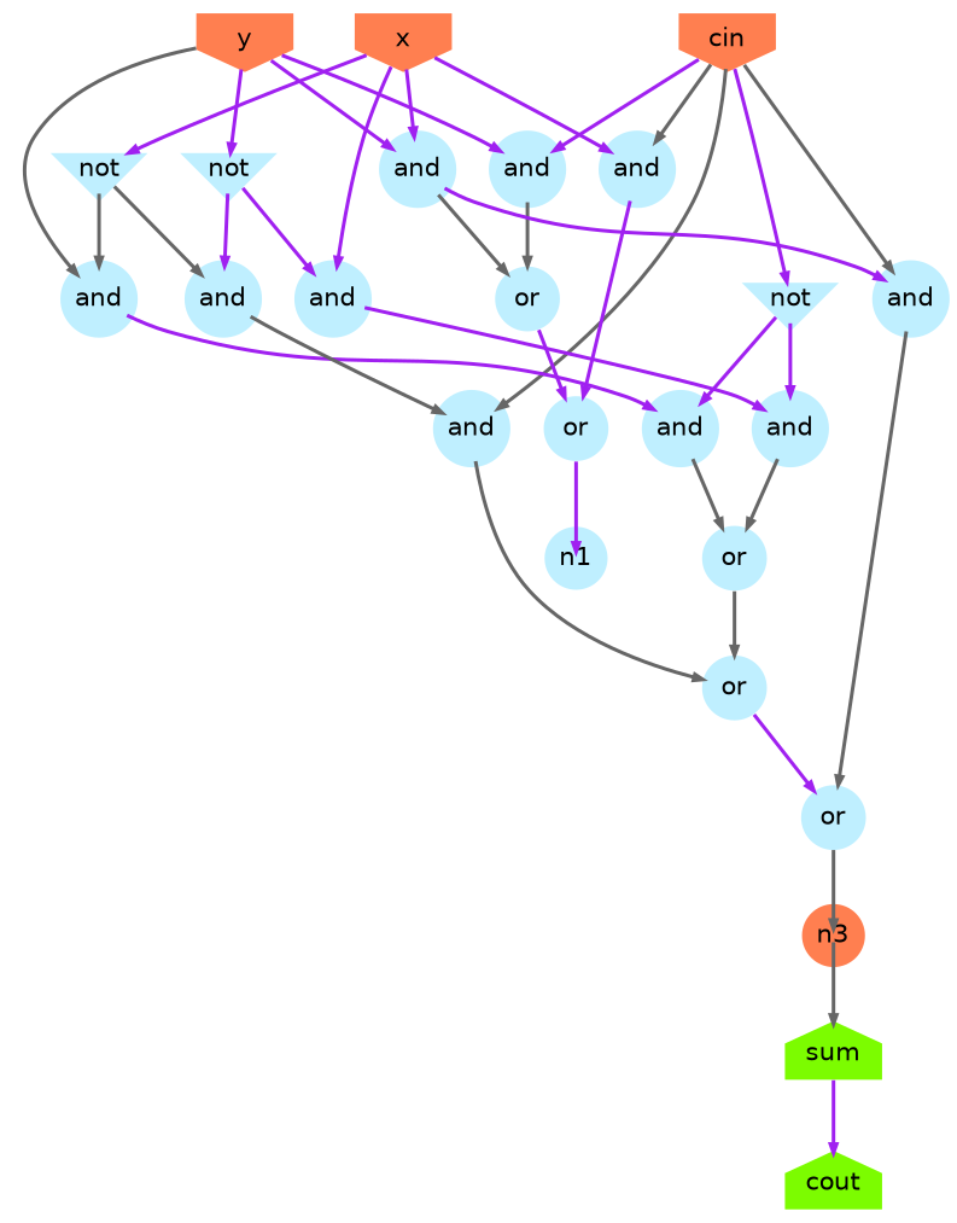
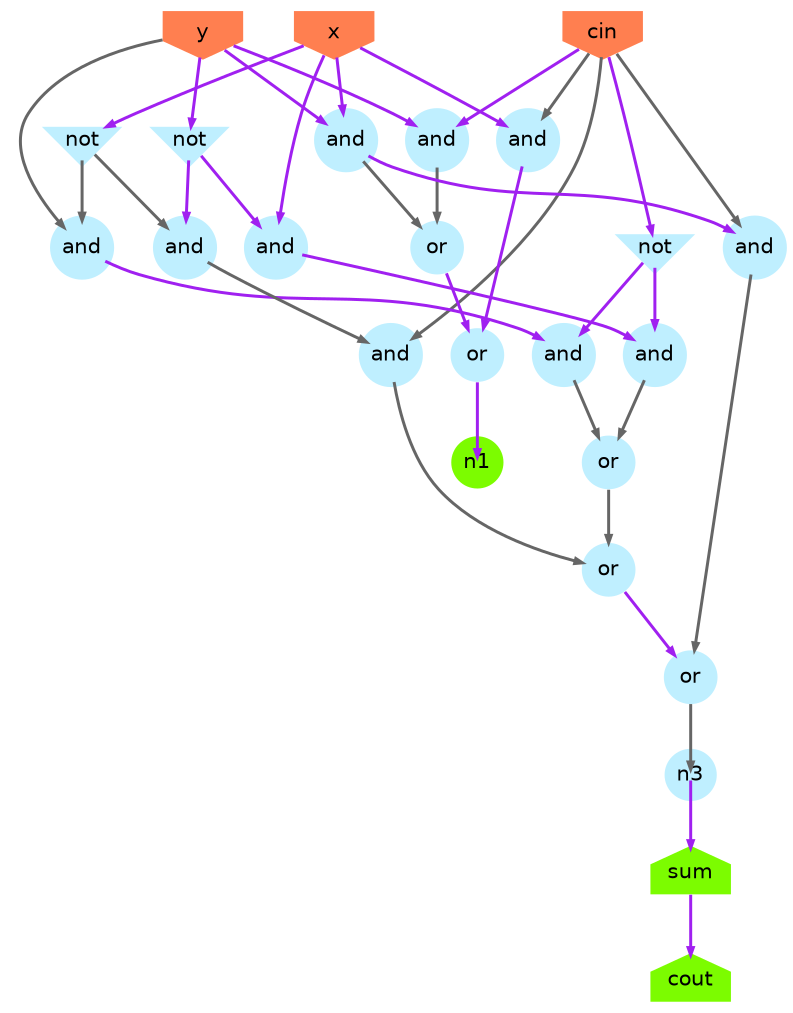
  digraph {
    splines=spline
    node [fillcolor=lightblue1 fixedsize=shape fontcolor=black fontname=helvetica penwidth=0 shape=circle style=filled]
    edge [arrowhead=normal arrowsize=.5 color=purple labelfloat=false penwidth=2]
    n0 [fillcolor=coral label=cin shape=invhouse]
    n5 [label=and]
    n6 [label=and]
    n14 [label=not shape=invtriangle]
    n17 [label=and]
    n21 [label=and]
    n16 [label=or]
    n15 [label=or]
    n8 [label=and]
    n9 [label=and]
    n7 [label=or]
    n10 [label=or]
-   n1 [height=.1 width=.1]
+   n1 [fillcolor=lawngreen height=.1 width=.1]
    n2 [fillcolor=lawngreen label=cout shape=house]
-   n3 [fillcolor=coral height=.1 width=.1]
+   n3 [height=.1 width=.1]
    n4 [fillcolor=lawngreen label=sum shape=house]
    n22 [label=or]
    n11 [label=and]
    n12 [label=and]
    n13 [label=and]
    n18 [label=not shape=invtriangle]
    n19 [label=and]
    n20 [label=not shape=invtriangle]
    n23 [fillcolor=coral label=x shape=invhouse]
    n24 [fillcolor=coral label=y shape=invhouse]
    n0 -> n5 [color=gray40]
    n0 -> n6 [color=gray40]
    n0 -> n14
    n0 -> n17 [color=gray40]
    n0 -> n21
    n5 -> n16 [color=gray40]
    n6 -> n15 [color=gray40]
    n14 -> n8
    n14 -> n9
    n17 -> n7
    n21 -> n10 [color=gray40]
    n16 -> n3 [color=gray40]
    n15 -> n16
    n8 -> n22 [color=gray40]
    n9 -> n22 [color=gray40]
    n7 -> n1
    n10 -> n7
-   n3 -> n4 [color=gray40]
+   n3 -> n4
    n4 -> n2
    n22 -> n15 [color=gray40]
    n11 -> n8
    n12 -> n9
    n13 -> n6 [color=gray40]
    n18 -> n12 [color=gray40]
    n18 -> n13 [color=gray40]
    n19 -> n5
    n19 -> n10 [color=gray40]
    n20 -> n11
    n20 -> n13
    n23 -> n17
    n23 -> n11
    n23 -> n18
    n23 -> n19
    n24 -> n21
    n24 -> n12 [color=gray40]
    n24 -> n19
    n24 -> n20
  }
